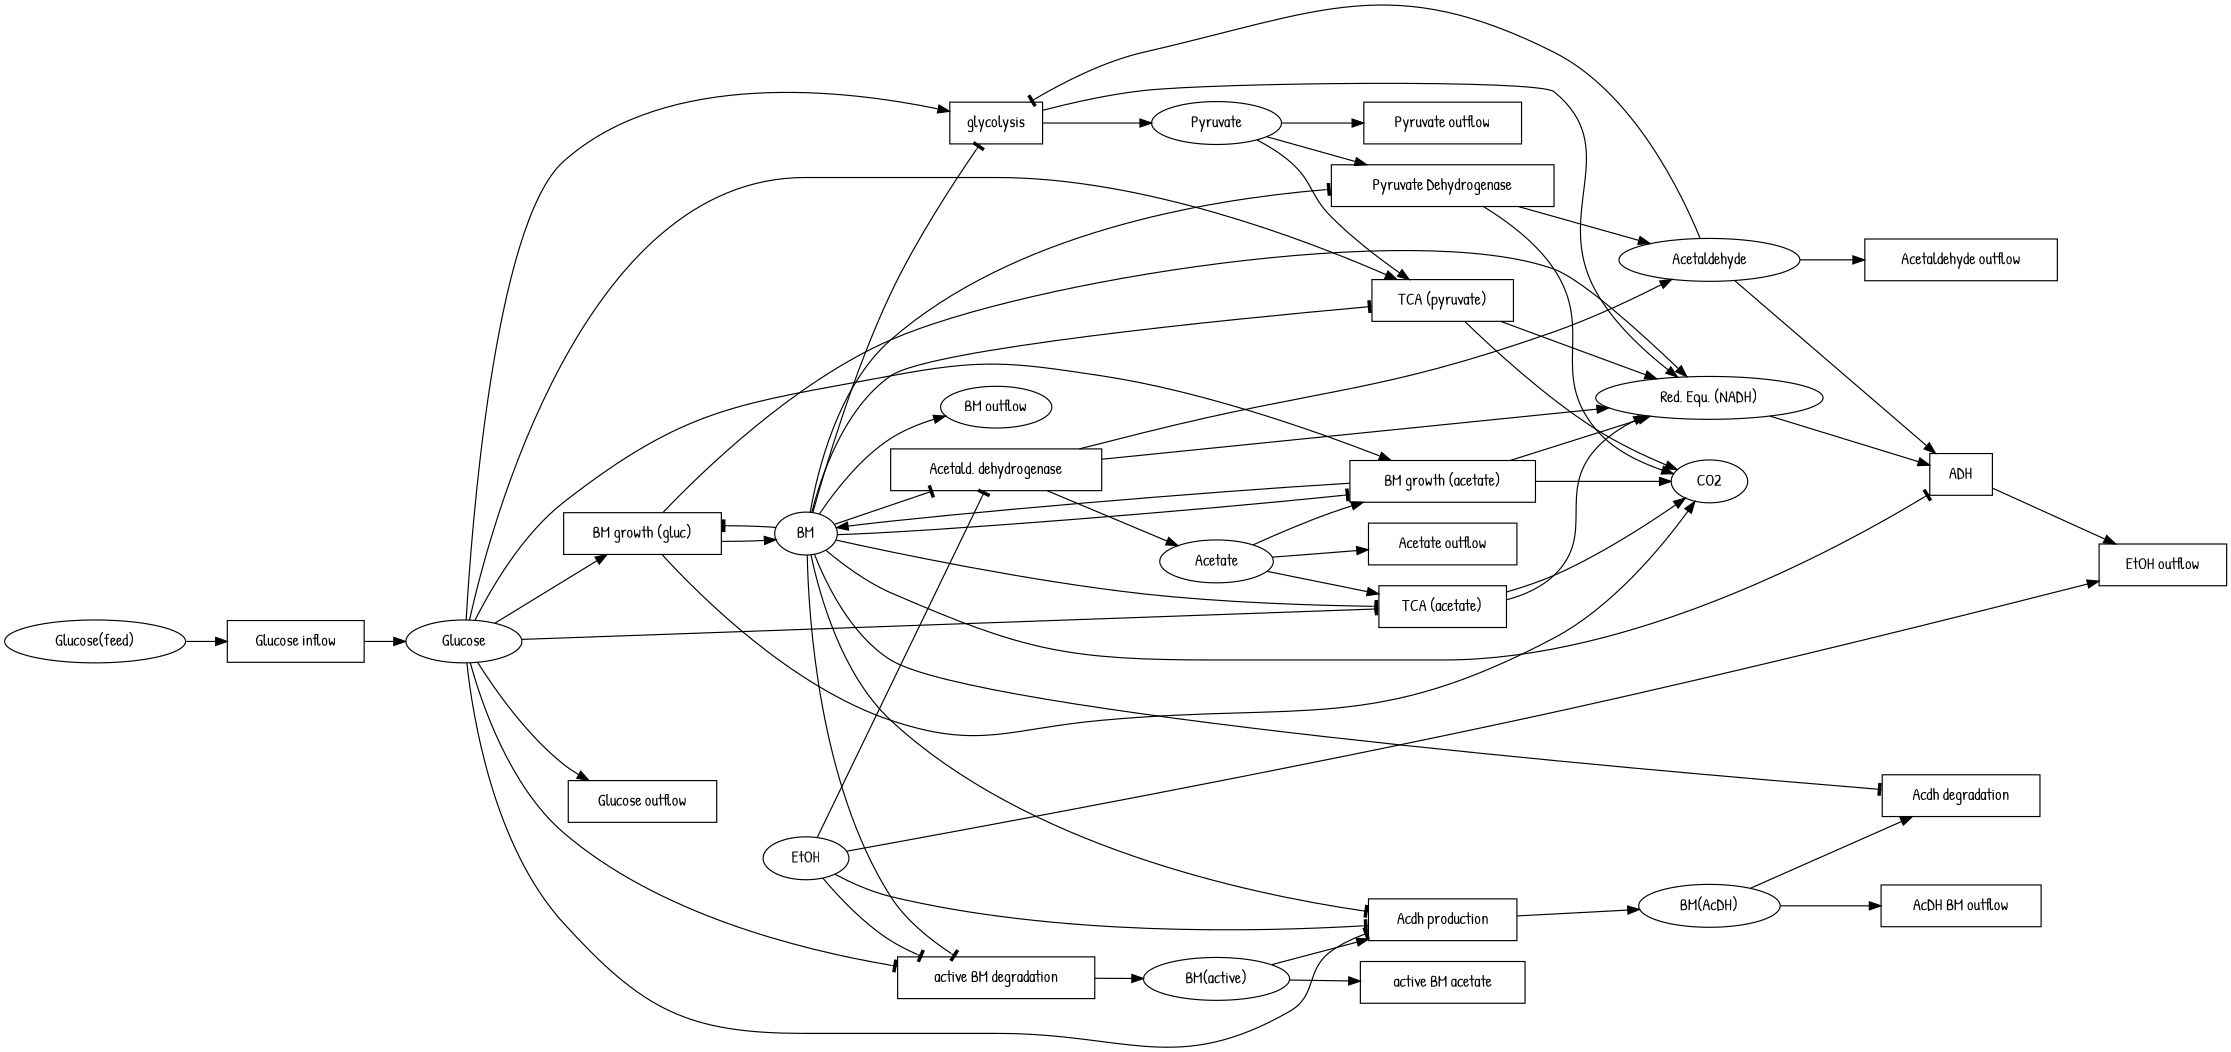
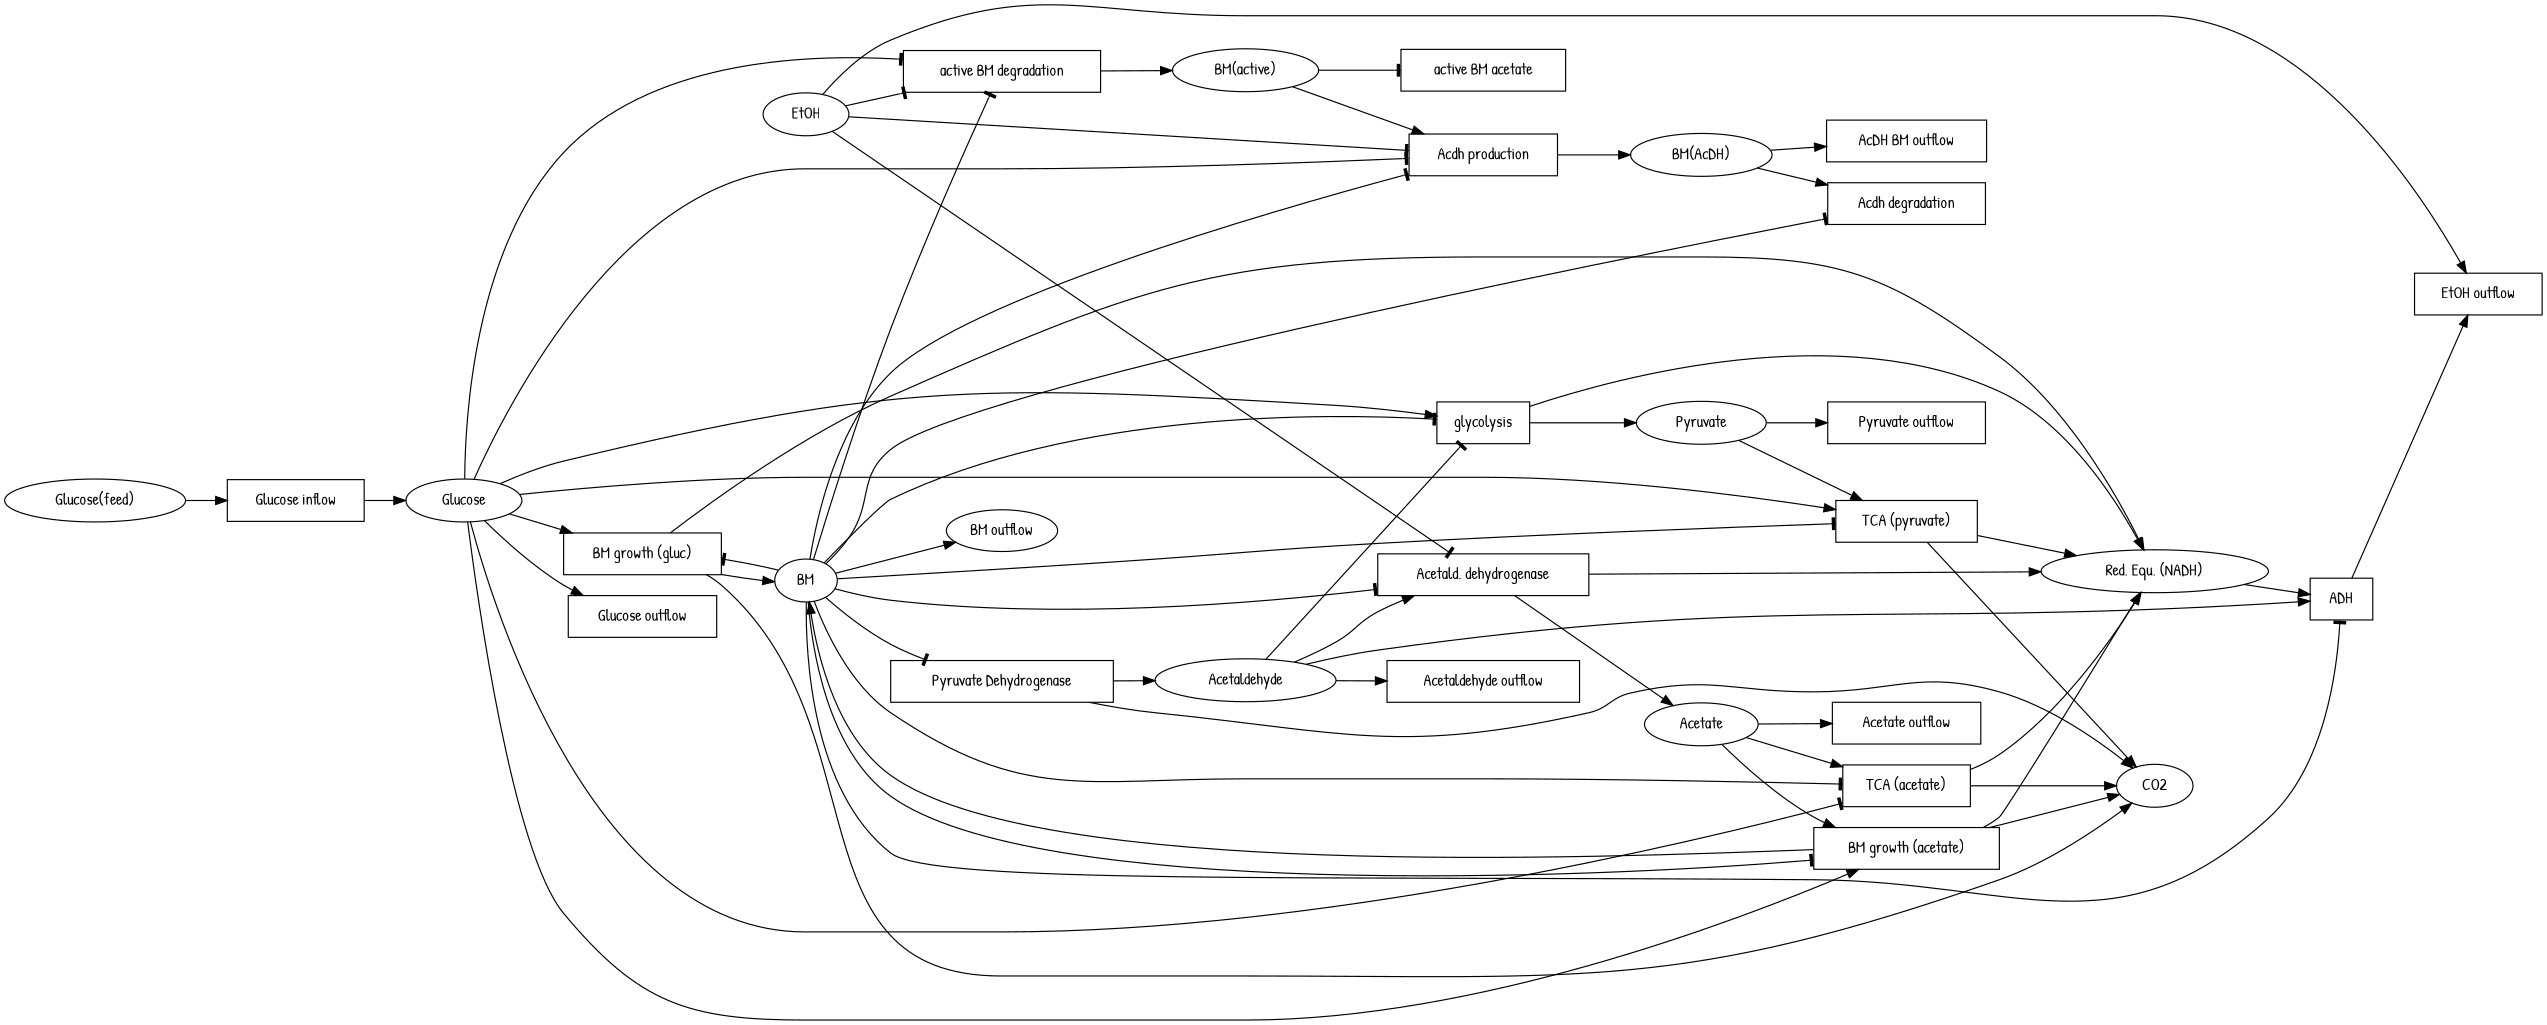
  strict digraph {
    fontname="Patrick Hand"
    rankdir=LR
    node [fontname="Patrick Hand" shape=box]
    edge [arrowhead=normal fontname="Patrick Hand"]
    n1 [height=0.51389 label=Glucose shape=ellipse width=1.3889]
    n2 [height=0.5 label="active BM degradation" width=2.3611]
    n3 [height=0.5 label="TCA (acetate)" width=1.5278]
    n4 [height=0.5 label="Acdh production" width=1.7778]
    n5 [height=0.5 label="BM growth (gluc)" width=1.8889]
    n6 [height=0.5 label="BM growth (acetate)" width=2.2222]
    n7 [height=0.5 label="Glucose outflow" width=1.7778]
    n8 [height=0.5 label=glycolysis width=1.1111]
    n9 [height=0.5 label="TCA (pyruvate)" width=1.6944]
    n10 [height=0.51389 label="BM(active)" shape=ellipse width=1.75]
    n11 [height=0.51389 label="Red. Equ. (NADH)" shape=ellipse width=2.7222]
    n12 [height=0.51389 label=CO2 shape=ellipse width=0.91667]
    n13 [height=0.51389 label="BM(AcDH)" shape=ellipse width=1.6944]
    n14 [height=0.51389 label=BM shape=ellipse width=0.75]
    n15 [height=0.51389 label=Pyruvate shape=ellipse width=1.5556]
    n16 [height=0.5 label=ADH width=0.75]
    n17 [height=0.5 label="Acdh degradation" width=1.8889]
    n18 [height=0.5 label="AcDH BM outflow" width=1.9167]
    n19 [height=0.5 label="Pyruvate Dehydrogenase" width=2.6667]
    n20 [height=0.5 label="Acetald. dehydrogenase" width=2.5278]
    n21 [height=0.5 label="BM outflow" shape=ellipse width=1.3333]
    n22 [height=0.5 label="Pyruvate outflow" width=1.8889]
    n23 [height=0.51389 label=Acetaldehyde shape=ellipse width=2.1667]
    n24 [height=0.5 label="EtOH outflow" width=1.5278]
    n25 [height=0.51389 label=Acetate shape=ellipse width=1.3611]
    n26 [height=0.5 label="Acetaldehyde outflow" width=2.3056]
    n27 [height=0.5 label="Acetate outflow" width=1.7778]
    n28 [height=0.51389 label=EtOH shape=ellipse width=1.0278]
    n29 [height=0.5 label="active BM acetate" width=1.9722]
    n30 [height=0.51389 label="Glucose(feed)" shape=ellipse width=2.1667]
    n31 [height=0.5 label="Glucose inflow" width=1.6389]
    n1 -> n2 [arrowhead=tee]
    n1 -> n3 [arrowhead=tee]
    n1 -> n4 [arrowhead=tee]
    n1 -> n5
    n1 -> n6
    n1 -> n7
    n1 -> n8
    n1 -> n9
    n2 -> n10
    n3 -> n11
    n3 -> n12
    n4 -> n13
    n5 -> n11
    n5 -> n12
    n5 -> n14
    n6 -> n11
    n6 -> n12
    n6 -> n14
    n8 -> n11
    n8 -> n15
    n9 -> n11
    n9 -> n12
    n10 -> n4
-   n10 -> n29
+   n10 -> n29 [arrowhead=tee]
    n11 -> n16
    n13 -> n17
    n13 -> n18
    n14 -> n2 [arrowhead=tee]
    n14 -> n3 [arrowhead=tee]
    n14 -> n4 [arrowhead=tee]
    n14 -> n5 [arrowhead=tee]
    n14 -> n6 [arrowhead=tee]
    n14 -> n8 [arrowhead=tee]
    n14 -> n9 [arrowhead=tee]
    n14 -> n16 [arrowhead=tee]
    n14 -> n17 [arrowhead=tee]
    n14 -> n19 [arrowhead=tee]
    n14 -> n20 [arrowhead=tee]
    n14 -> n21
    n15 -> n9
-   n15 -> n19
    n15 -> n22
    n16 -> n24
    n19 -> n12
    n19 -> n23
    n20 -> n11
    n20 -> n25
    n23 -> n8 [arrowhead=tee]
    n23 -> n16
-   n20 -> n23
+   n23 -> n20
    n23 -> n26
    n25 -> n3
    n25 -> n6
    n25 -> n27
    n28 -> n2 [arrowhead=tee]
    n28 -> n4 [arrowhead=tee]
    n28 -> n20 [arrowhead=tee]
    n28 -> n24
    n30 -> n31
    n31 -> n1
  }
